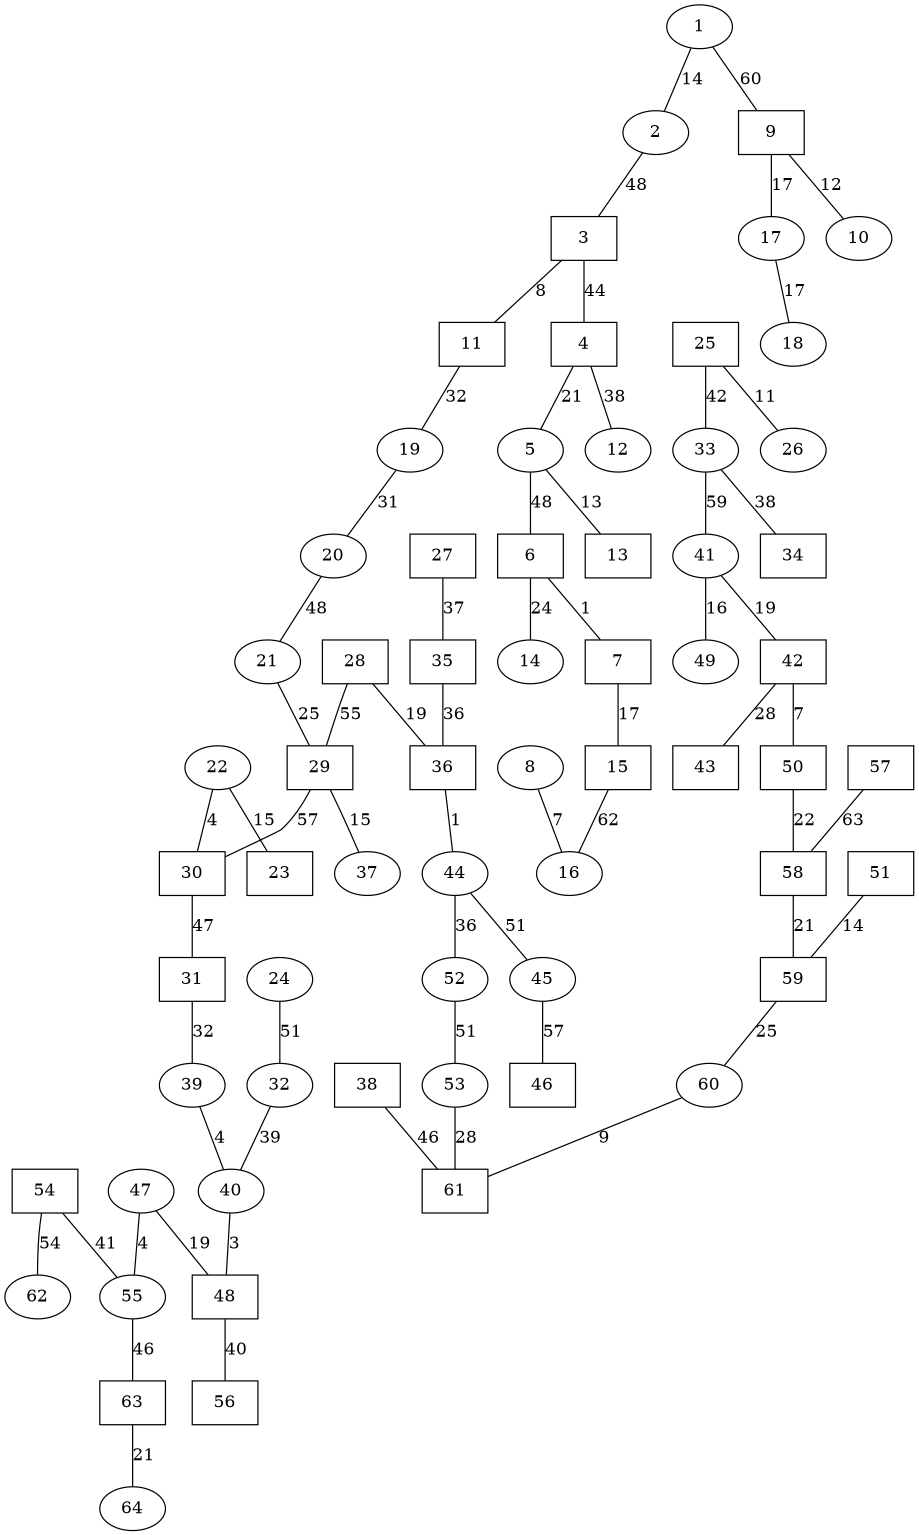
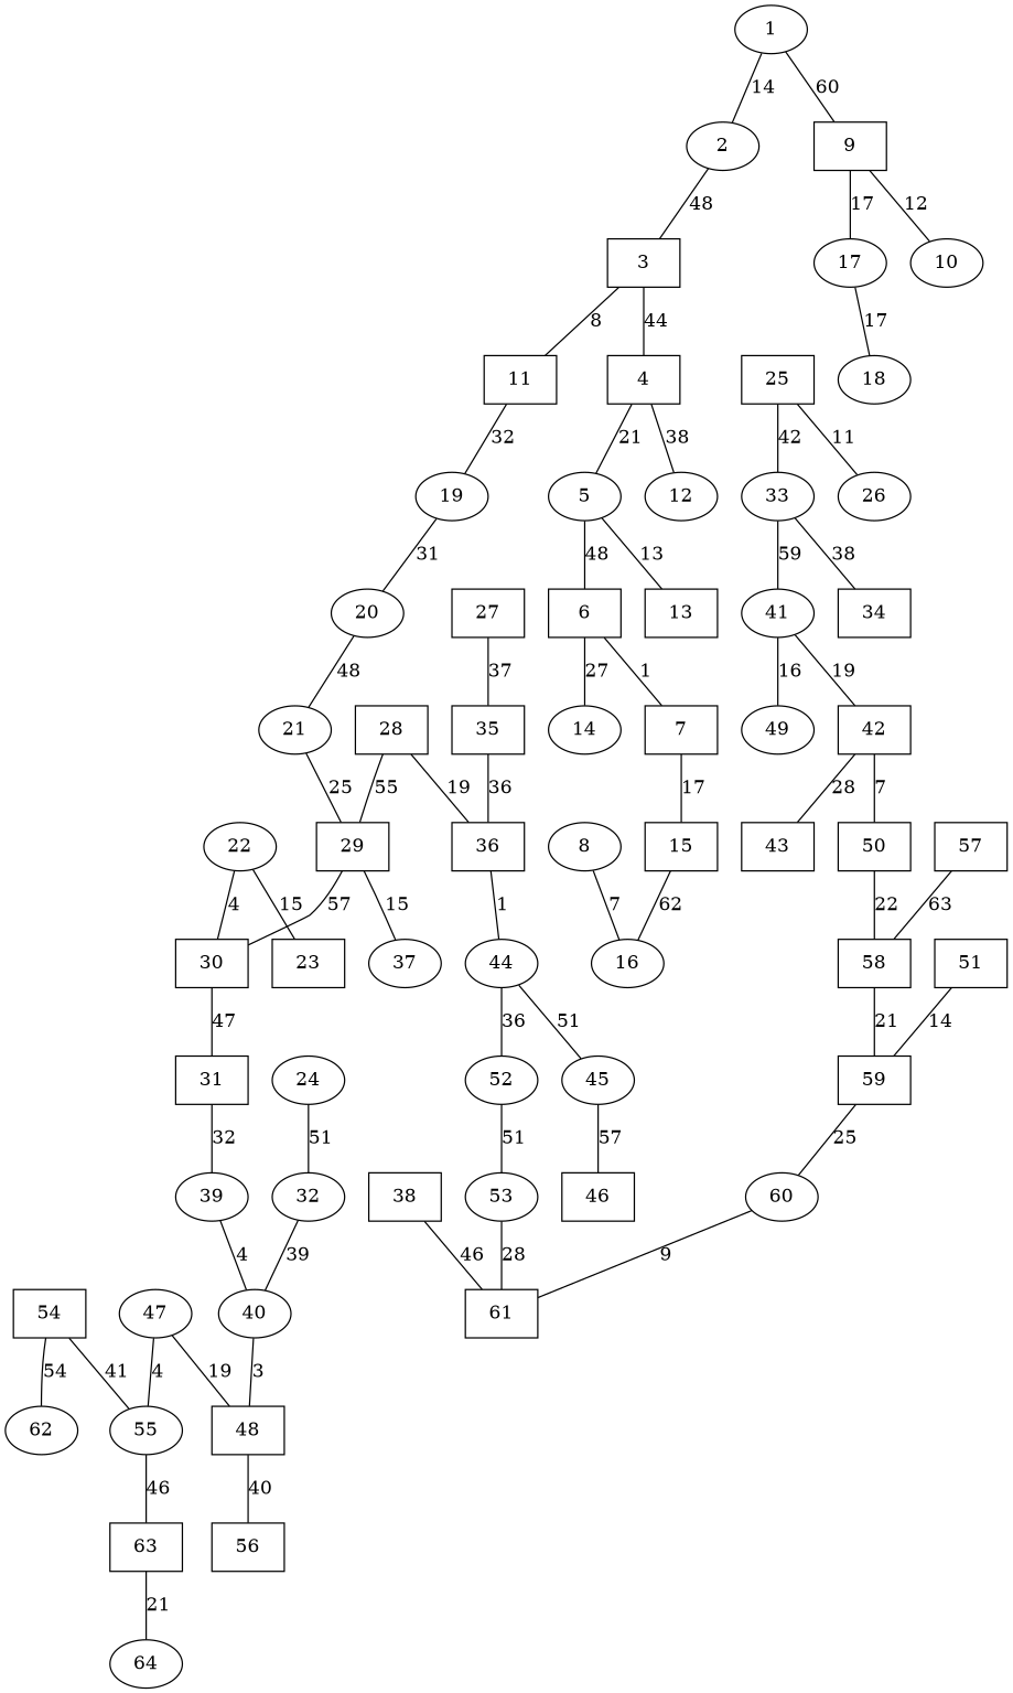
  graph {
    node [shape=ellipse]
    55
    63 [shape=box]
    64
    3 [shape=box]
    4 [shape=box]
    11 [shape=box]
    12
    5
    19
    13 [shape=box]
    6 [shape=box]
    58 [shape=box]
    59 [shape=box]
    60
    61 [shape=box]
    41
    49
    42 [shape=box]
    50 [shape=box]
    43 [shape=box]
    35 [shape=box]
    36 [shape=box]
    44
    45
    52
    46 [shape=box]
    53
    32
    40
    48 [shape=box]
    56 [shape=box]
    14
    7 [shape=box]
    51 [shape=box]
    22
    23 [shape=box]
    30 [shape=box]
    31 [shape=box]
    17
    9 [shape=box]
    10
    18
    1
    2
    26
    25 [shape=box]
    33
    34 [shape=box]
    28 [shape=box]
    29 [shape=box]
    37
    54 [shape=box]
    62
    15 [shape=box]
    27 [shape=box]
    47
    24
    38 [shape=box]
    20
    21
    16
    39
    57 [shape=box]
    8
    55 -- 63 [label=46]
    63 -- 64 [label=21]
    3 -- 4 [label=44]
    3 -- 11 [label=8]
    4 -- 12 [label=38]
    4 -- 5 [label=21]
    11 -- 19 [label=32]
    5 -- 13 [label=13]
    5 -- 6 [label=48]
    19 -- 20 [label=31]
-   6 -- 14 [label=24]
+   6 -- 14 [label=27]
    6 -- 7 [label=1]
    58 -- 59 [label=21]
    59 -- 60 [label=25]
    60 -- 61 [label=9]
    41 -- 49 [label=16]
    41 -- 42 [label=19]
    42 -- 50 [label=7]
    42 -- 43 [label=28]
    50 -- 58 [label=22]
    35 -- 36 [label=36]
    36 -- 44 [label=1]
    44 -- 45 [label=51]
    44 -- 52 [label=36]
    45 -- 46 [label=57]
    52 -- 53 [label=51]
    53 -- 61 [label=28]
    32 -- 40 [label=39]
    40 -- 48 [label=3]
    48 -- 56 [label=40]
    7 -- 15 [label=17]
    51 -- 59 [label=14]
    22 -- 23 [label=15]
    22 -- 30 [label=4]
    30 -- 31 [label=47]
    31 -- 39 [label=32]
    17 -- 18 [label=17]
    9 -- 17 [label=17]
    9 -- 10 [label=12]
    1 -- 9 [label=60]
    1 -- 2 [label=14]
    2 -- 3 [label=48]
    25 -- 26 [label=11]
    25 -- 33 [label=42]
    33 -- 41 [label=59]
    33 -- 34 [label=38]
    28 -- 36 [label=19]
    28 -- 29 [label=55]
    29 -- 30 [label=57]
    29 -- 37 [label=15]
    54 -- 55 [label=41]
    54 -- 62 [label=54]
    15 -- 16 [label=62]
    27 -- 35 [label=37]
    47 -- 55 [label=4]
    47 -- 48 [label=19]
    24 -- 32 [label=51]
    38 -- 61 [label=46]
    20 -- 21 [label=48]
    21 -- 29 [label=25]
    39 -- 40 [label=4]
    57 -- 58 [label=63]
    8 -- 16 [label=7]
  }
